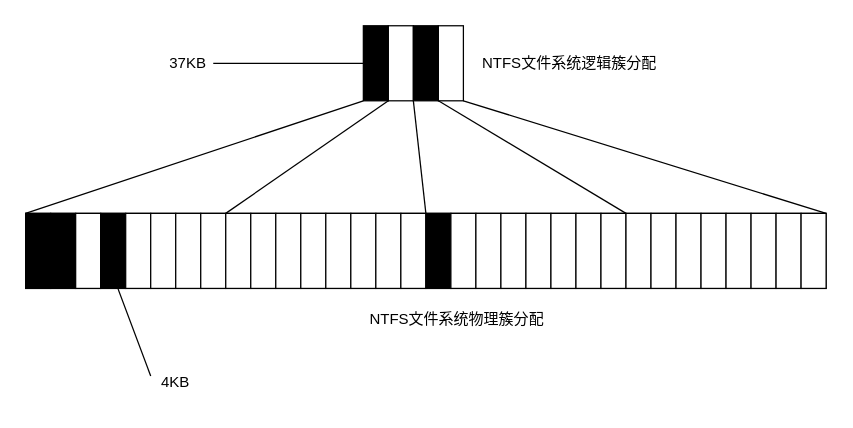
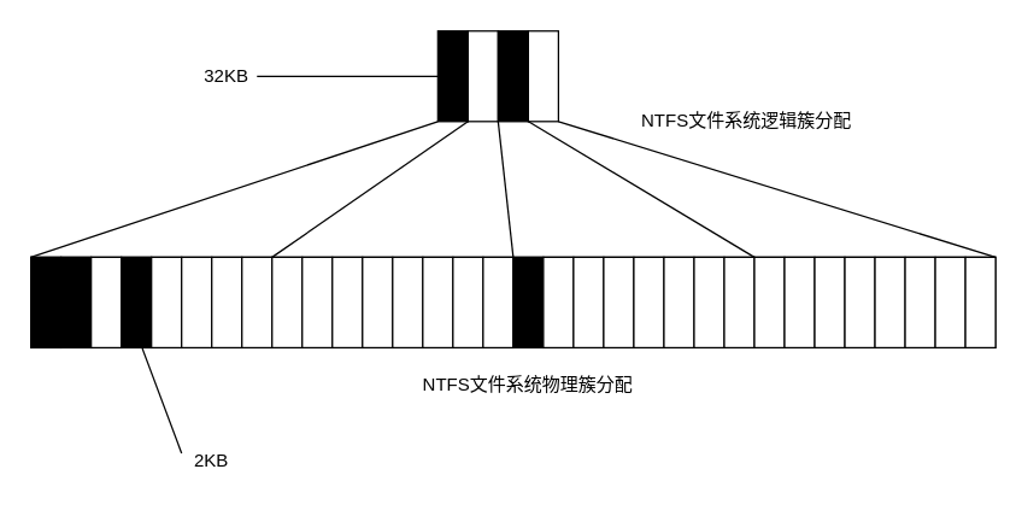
  <mxCell id="0" />
  <mxCell id="1" parent="0" />
  <mxCell id="2" value="" style="rounded=0;whiteSpace=wrap;html=1;" vertex="1" parent="1"><mxGeometry x="20" y="170" width="640" height="60" as="geometry" /></mxCell>
- <mxCell id="3" value="NTFS文件系统物理簇分配" style="text;html=1;strokeColor=none;fillColor=none;align=center;verticalAlign=middle;whiteSpace=wrap;rounded=0;" vertex="1" parent="1"><mxGeometry x="283.5" y="240" width="161.5" height="30" as="geometry" /></mxCell>
+ <mxCell id="3" value="NTFS文件系统物理簇分配" style="text;html=1;strokeColor=none;fillColor=none;align=center;verticalAlign=middle;whiteSpace=wrap;rounded=0;" vertex="1" parent="1"><mxGeometry x="268.5" y="240" width="161.5" height="30" as="geometry" /></mxCell>
  <mxCell id="4" value="" style="rounded=0;whiteSpace=wrap;html=1;fillColor=#000000;" vertex="1" parent="1"><mxGeometry x="20" y="170" width="20" height="60" as="geometry" /></mxCell>
  <mxCell id="5" value="" style="rounded=0;whiteSpace=wrap;html=1;fillColor=#000000;strokeColor=#000000;" vertex="1" parent="1"><mxGeometry x="40" y="170" width="20" height="60" as="geometry" /></mxCell>
  <mxCell id="6" value="" style="rounded=0;whiteSpace=wrap;html=1;" vertex="1" parent="1"><mxGeometry x="60" y="170" width="20" height="60" as="geometry" /></mxCell>
  <mxCell id="7" value="" style="rounded=0;whiteSpace=wrap;html=1;fillColor=#000000;" vertex="1" parent="1"><mxGeometry x="80" y="170" width="20" height="60" as="geometry" /></mxCell>
  <mxCell id="8" value="" style="rounded=0;whiteSpace=wrap;html=1;" vertex="1" parent="1"><mxGeometry x="100" y="170" width="20" height="60" as="geometry" /></mxCell>
  <mxCell id="9" value="" style="rounded=0;whiteSpace=wrap;html=1;" vertex="1" parent="1"><mxGeometry x="120" y="170" width="20" height="60" as="geometry" /></mxCell>
  <mxCell id="10" value="" style="rounded=0;whiteSpace=wrap;html=1;" vertex="1" parent="1"><mxGeometry x="140" y="170" width="20" height="60" as="geometry" /></mxCell>
  <mxCell id="11" value="" style="rounded=0;whiteSpace=wrap;html=1;" vertex="1" parent="1"><mxGeometry x="160" y="170" width="20" height="60" as="geometry" /></mxCell>
  <mxCell id="12" value="" style="rounded=0;whiteSpace=wrap;html=1;" vertex="1" parent="1"><mxGeometry x="180" y="170" width="20" height="60" as="geometry" /></mxCell>
  <mxCell id="13" value="" style="rounded=0;whiteSpace=wrap;html=1;" vertex="1" parent="1"><mxGeometry x="200" y="170" width="20" height="60" as="geometry" /></mxCell>
  <mxCell id="14" value="" style="rounded=0;whiteSpace=wrap;html=1;" vertex="1" parent="1"><mxGeometry x="220" y="170" width="20" height="60" as="geometry" /></mxCell>
  <mxCell id="15" value="" style="rounded=0;whiteSpace=wrap;html=1;" vertex="1" parent="1"><mxGeometry x="240" y="170" width="20" height="60" as="geometry" /></mxCell>
  <mxCell id="16" value="" style="rounded=0;whiteSpace=wrap;html=1;" vertex="1" parent="1"><mxGeometry x="260" y="170" width="20" height="60" as="geometry" /></mxCell>
  <mxCell id="17" value="" style="rounded=0;whiteSpace=wrap;html=1;" vertex="1" parent="1"><mxGeometry x="280" y="170" width="20" height="60" as="geometry" /></mxCell>
  <mxCell id="18" value="" style="rounded=0;whiteSpace=wrap;html=1;" vertex="1" parent="1"><mxGeometry x="300" y="170" width="20" height="60" as="geometry" /></mxCell>
  <mxCell id="19" value="" style="rounded=0;whiteSpace=wrap;html=1;" vertex="1" parent="1"><mxGeometry x="320" y="170" width="20" height="60" as="geometry" /></mxCell>
  <mxCell id="20" value="" style="rounded=0;whiteSpace=wrap;html=1;fillColor=#000000;" vertex="1" parent="1"><mxGeometry x="340" y="170" width="20" height="60" as="geometry" /></mxCell>
  <mxCell id="21" value="" style="rounded=0;whiteSpace=wrap;html=1;" vertex="1" parent="1"><mxGeometry x="360" y="170" width="20" height="60" as="geometry" /></mxCell>
  <mxCell id="22" value="" style="rounded=0;whiteSpace=wrap;html=1;" vertex="1" parent="1"><mxGeometry x="380" y="170" width="20" height="60" as="geometry" /></mxCell>
  <mxCell id="23" value="" style="rounded=0;whiteSpace=wrap;html=1;" vertex="1" parent="1"><mxGeometry x="400" y="170" width="20" height="60" as="geometry" /></mxCell>
  <mxCell id="24" value="" style="rounded=0;whiteSpace=wrap;html=1;" vertex="1" parent="1"><mxGeometry x="420" y="170" width="20" height="60" as="geometry" /></mxCell>
  <mxCell id="25" value="" style="rounded=0;whiteSpace=wrap;html=1;" vertex="1" parent="1"><mxGeometry x="440" y="170" width="20" height="60" as="geometry" /></mxCell>
  <mxCell id="26" value="" style="rounded=0;whiteSpace=wrap;html=1;" vertex="1" parent="1"><mxGeometry x="460" y="170" width="20" height="60" as="geometry" /></mxCell>
  <mxCell id="27" value="" style="rounded=0;whiteSpace=wrap;html=1;" vertex="1" parent="1"><mxGeometry x="480" y="170" width="20" height="60" as="geometry" /></mxCell>
  <mxCell id="28" value="" style="rounded=0;whiteSpace=wrap;html=1;" vertex="1" parent="1"><mxGeometry x="500" y="170" width="20" height="60" as="geometry" /></mxCell>
  <mxCell id="29" value="" style="rounded=0;whiteSpace=wrap;html=1;" vertex="1" parent="1"><mxGeometry x="520" y="170" width="20" height="60" as="geometry" /></mxCell>
  <mxCell id="30" value="" style="rounded=0;whiteSpace=wrap;html=1;" vertex="1" parent="1"><mxGeometry x="540" y="170" width="20" height="60" as="geometry" /></mxCell>
  <mxCell id="31" value="" style="rounded=0;whiteSpace=wrap;html=1;" vertex="1" parent="1"><mxGeometry x="560" y="170" width="20" height="60" as="geometry" /></mxCell>
  <mxCell id="32" value="" style="rounded=0;whiteSpace=wrap;html=1;" vertex="1" parent="1"><mxGeometry x="580" y="170" width="20" height="60" as="geometry" /></mxCell>
  <mxCell id="33" value="" style="rounded=0;whiteSpace=wrap;html=1;" vertex="1" parent="1"><mxGeometry x="600" y="170" width="20" height="60" as="geometry" /></mxCell>
  <mxCell id="34" value="" style="rounded=0;whiteSpace=wrap;html=1;" vertex="1" parent="1"><mxGeometry x="620" y="170" width="20" height="60" as="geometry" /></mxCell>
  <mxCell id="35" value="" style="rounded=0;whiteSpace=wrap;html=1;" vertex="1" parent="1"><mxGeometry x="640" y="170" width="20" height="60" as="geometry" /></mxCell>
  <mxCell id="36" value="" style="rounded=0;whiteSpace=wrap;html=1;fillColor=#000000;" vertex="1" parent="1"><mxGeometry x="290" y="20" width="20" height="60" as="geometry" /></mxCell>
  <mxCell id="37" value="" style="rounded=0;whiteSpace=wrap;html=1;" vertex="1" parent="1"><mxGeometry x="310" y="20" width="20" height="60" as="geometry" /></mxCell>
  <mxCell id="38" value="" style="rounded=0;whiteSpace=wrap;html=1;fillColor=#000000;" vertex="1" parent="1"><mxGeometry x="330" y="20" width="20" height="60" as="geometry" /></mxCell>
  <mxCell id="39" value="" style="rounded=0;whiteSpace=wrap;html=1;" vertex="1" parent="1"><mxGeometry x="350" y="20" width="20" height="60" as="geometry" /></mxCell>
  <mxCell id="40" value="" style="endArrow=none;html=1;rounded=0;exitX=0;exitY=0;exitDx=0;exitDy=0;" edge="1" parent="1" source="4"><mxGeometry width="50" height="50" relative="1" as="geometry"><mxPoint x="330" y="230" as="sourcePoint" /><mxPoint x="290" y="80" as="targetPoint" /></mxGeometry></mxCell>
  <mxCell id="41" value="" style="endArrow=none;html=1;rounded=0;exitX=0;exitY=0;exitDx=0;exitDy=0;entryX=0;entryY=1;entryDx=0;entryDy=0;" edge="1" parent="1" source="12" target="37"><mxGeometry width="50" height="50" relative="1" as="geometry"><mxPoint x="180" y="180" as="sourcePoint" /><mxPoint x="290" y="90" as="targetPoint" /></mxGeometry></mxCell>
  <mxCell id="42" value="" style="endArrow=none;html=1;rounded=0;exitX=1;exitY=0;exitDx=0;exitDy=0;entryX=0;entryY=1;entryDx=0;entryDy=0;" edge="1" parent="1" source="19" target="38"><mxGeometry width="50" height="50" relative="1" as="geometry"><mxPoint x="330" y="230" as="sourcePoint" /><mxPoint x="380" y="180" as="targetPoint" /></mxGeometry></mxCell>
  <mxCell id="43" value="" style="endArrow=none;html=1;rounded=0;exitX=1;exitY=0;exitDx=0;exitDy=0;entryX=1;entryY=1;entryDx=0;entryDy=0;" edge="1" parent="1" source="27" target="38"><mxGeometry width="50" height="50" relative="1" as="geometry"><mxPoint x="330" y="230" as="sourcePoint" /><mxPoint x="380" y="180" as="targetPoint" /></mxGeometry></mxCell>
  <mxCell id="44" value="" style="endArrow=none;html=1;rounded=0;exitX=1;exitY=1;exitDx=0;exitDy=0;entryX=1;entryY=0;entryDx=0;entryDy=0;" edge="1" parent="1" source="39" target="35"><mxGeometry width="50" height="50" relative="1" as="geometry"><mxPoint x="330" y="230" as="sourcePoint" /><mxPoint x="380" y="180" as="targetPoint" /></mxGeometry></mxCell>
- <mxCell id="45" value="NTFS文件系统逻辑簇分配" style="text;html=1;strokeColor=none;fillColor=none;align=center;verticalAlign=middle;whiteSpace=wrap;rounded=0;" vertex="1" parent="1"><mxGeometry x="380" y="35" width="150" height="30" as="geometry" /></mxCell>
+ <mxCell id="45" value="NTFS文件系统逻辑簇分配" style="text;html=1;strokeColor=none;fillColor=none;align=center;verticalAlign=middle;whiteSpace=wrap;rounded=0;" vertex="1" parent="1"><mxGeometry x="420" y="65" width="150" height="30" as="geometry" /></mxCell>
  <mxCell id="46" value="" style="endArrow=none;html=1;rounded=0;exitX=0.5;exitY=0.833;exitDx=0;exitDy=0;exitPerimeter=0;" edge="1" parent="1" source="7"><mxGeometry width="50" height="50" relative="1" as="geometry"><mxPoint x="330" y="230" as="sourcePoint" /><mxPoint x="120" y="300" as="targetPoint" /></mxGeometry></mxCell>
- <mxCell id="47" value="4KB" style="text;html=1;strokeColor=none;fillColor=none;align=center;verticalAlign=middle;whiteSpace=wrap;rounded=0;" vertex="1" parent="1"><mxGeometry x="110" y="290" width="60" height="30" as="geometry" /></mxCell>
+ <mxCell id="47" value="2KB" style="text;html=1;strokeColor=none;fillColor=none;align=center;verticalAlign=middle;whiteSpace=wrap;rounded=0;" vertex="1" parent="1"><mxGeometry x="110" y="290" width="60" height="30" as="geometry" /></mxCell>
  <mxCell id="48" value="" style="endArrow=none;html=1;rounded=0;" edge="1" parent="1" source="36"><mxGeometry width="50" height="50" relative="1" as="geometry"><mxPoint x="330" y="230" as="sourcePoint" /><mxPoint x="170" y="50" as="targetPoint" /></mxGeometry></mxCell>
- <mxCell id="49" value="37KB" style="text;html=1;strokeColor=none;fillColor=none;align=center;verticalAlign=middle;whiteSpace=wrap;rounded=0;" vertex="1" parent="1"><mxGeometry x="120" y="35" width="60" height="30" as="geometry" /></mxCell>
+ <mxCell id="49" value="32KB" style="text;html=1;strokeColor=none;fillColor=none;align=center;verticalAlign=middle;whiteSpace=wrap;rounded=0;" vertex="1" parent="1"><mxGeometry x="120" y="35" width="60" height="30" as="geometry" /></mxCell>
